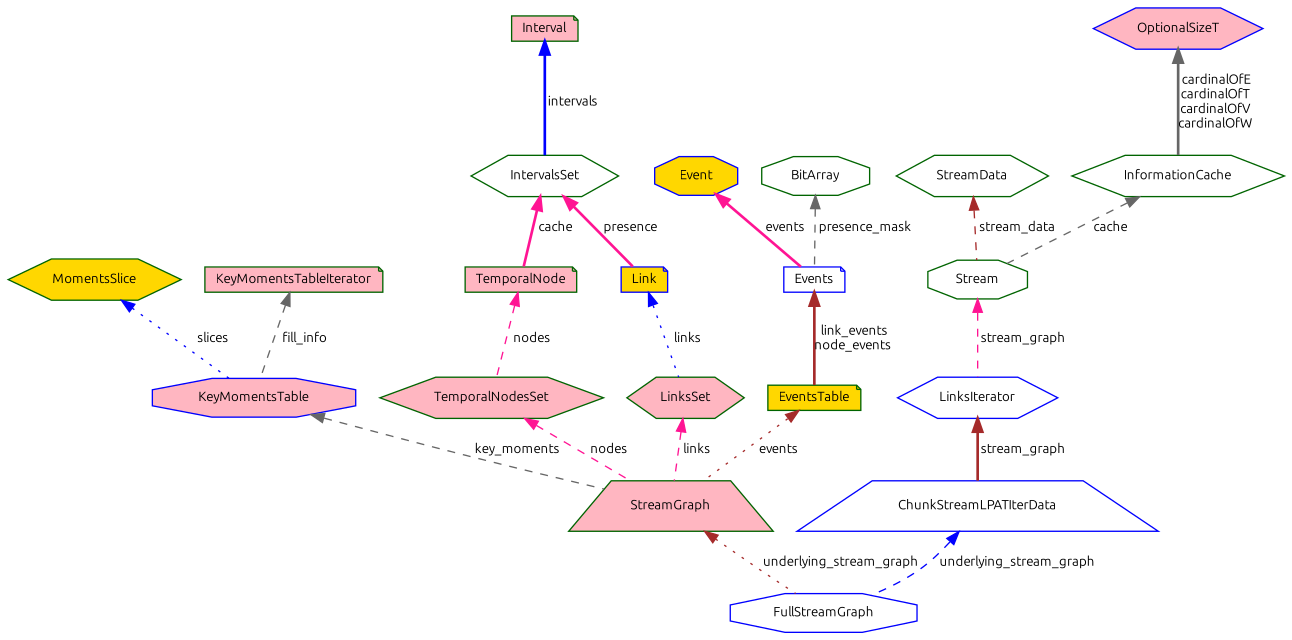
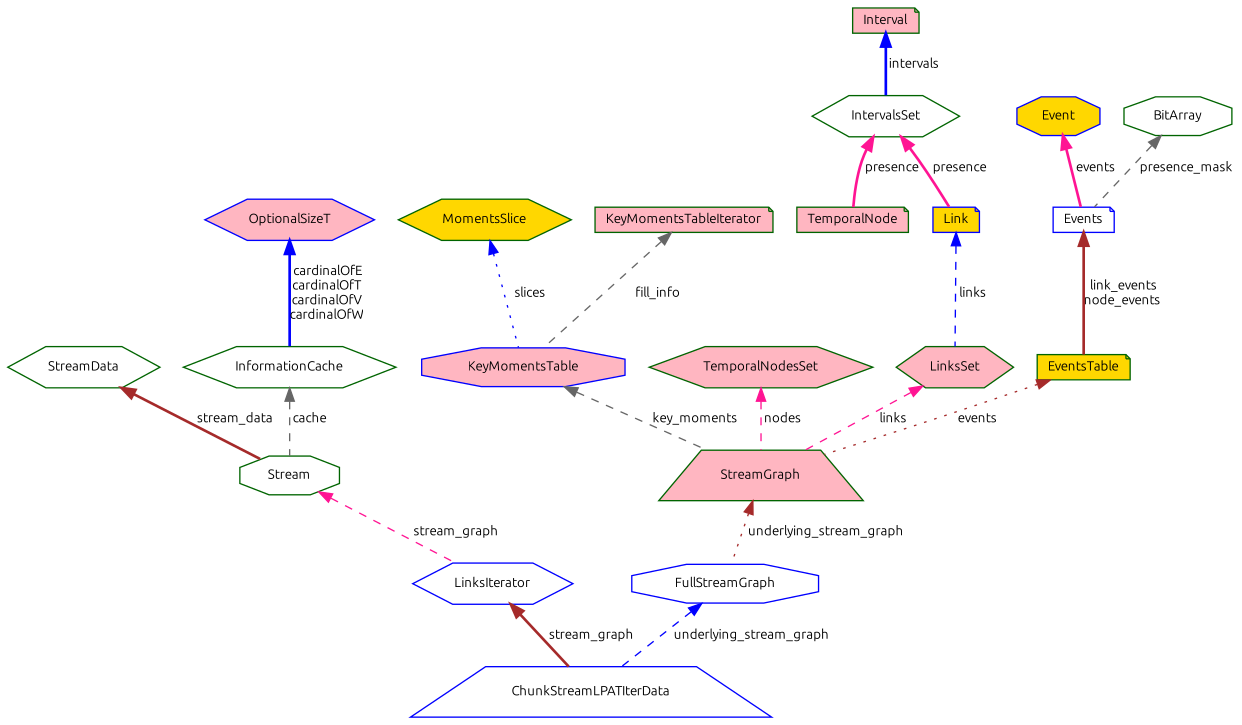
  digraph {
    fontname=Ubuntu
    node [color=darkgreen fillcolor=white fontname=Ubuntu fontsize=10 shape=hexagon style=filled]
    edge [color=deeppink dir=back fontname=Ubuntu fontsize=10 labelfontname=Helvetica labelfontsize=10 style=dashed]
    n1 [color=blue fontcolor=black height=0.2 label=ChunkStreamLPATIterData shape=trapezium width=0.4]
    n2 [color=blue height=0.2 label=LinksIterator width=0.4]
    n3 [height=0.2 label=Stream shape=octagon width=0.4]
    n4 [height=0.2 label=StreamData width=0.4]
    n5 [height=0.2 label=InformationCache width=0.4]
    n6 [color=blue fillcolor=lightpink height=0.2 label=OptionalSizeT width=0.4]
    n7 [color=blue height=0.2 label=FullStreamGraph shape=octagon width=0.4]
    n8 [fillcolor=lightpink height=0.2 label=StreamGraph shape=trapezium width=0.4]
    n9 [color=blue fillcolor=lightpink height=0.2 label=KeyMomentsTable shape=octagon width=0.4]
    n10 [fillcolor=gold height=0.2 label=MomentsSlice width=0.4]
    n11 [fillcolor=lightpink height=0.2 label=KeyMomentsTableIterator shape=note width=0.4]
    n12 [fillcolor=lightpink height=0.2 label=TemporalNodesSet width=0.4]
    n13 [fillcolor=lightpink height=0.2 label=TemporalNode shape=note width=0.4]
    n14 [height=0.2 label=IntervalsSet width=0.4]
    n15 [color=blue fillcolor=gold height=0.2 label=Link shape=note width=0.4]
    n16 [fillcolor=lightpink height=0.2 label=LinksSet width=0.4]
    n17 [fillcolor=lightpink height=0.2 label=Interval shape=note width=0.4]
    n18 [fillcolor=gold height=0.2 label=EventsTable shape=note width=0.4]
    n19 [color=blue height=0.2 label=Events shape=note width=0.4]
    n20 [color=blue fillcolor=gold height=0.2 label=Event shape=octagon width=0.4]
    n21 [height=0.2 label=BitArray shape=octagon width=0.4]
    n2 -> n1 [color=brown label=" stream_graph" style=bold]
    n3 -> n2 [label=" stream_graph"]
-   n4 -> n3 [color=brown label=" stream_data"]
+   n4 -> n3 [color=brown label=" stream_data" style=bold]
    n5 -> n3 [color=gray40 label=" cache"]
-   n6 -> n5 [color=gray40 label=" cardinalOfE\ncardinalOfT\ncardinalOfV\ncardinalOfW" style=bold]
-   n1 -> n7 [color=blue label=" underlying_stream_graph"]
+   n6 -> n5 [color=blue label=" cardinalOfE\ncardinalOfT\ncardinalOfV\ncardinalOfW" style=bold]
+   n7 -> n1 [color=blue label=" underlying_stream_graph"]
    n8 -> n7 [color=brown label=" underlying_stream_graph" style=dotted]
    n9 -> n8 [color=gray40 label=" key_moments"]
    n10 -> n9 [color=blue label=" slices" style=dotted]
    n11 -> n9 [color=gray40 label=" fill_info"]
    n12 -> n8 [label=" nodes"]
-   n13 -> n12 [label=" nodes"]
-   n14 -> n13 [label=" cache" style=bold]
+   n14 -> n13 [label=" presence" style=bold]
    n14 -> n15 [label=" presence" style=bold]
-   n15 -> n16 [color=blue label=" links" style=dotted]
+   n15 -> n16 [color=blue label=" links"]
    n16 -> n8 [label=" links"]
    n17 -> n14 [color=blue label=" intervals" style=bold]
    n18 -> n8 [color=brown label=" events" style=dotted]
    n19 -> n18 [color=brown label=" link_events\nnode_events" style=bold]
    n20 -> n19 [label=" events" style=bold]
    n21 -> n19 [color=gray40 label=" presence_mask"]
  }
